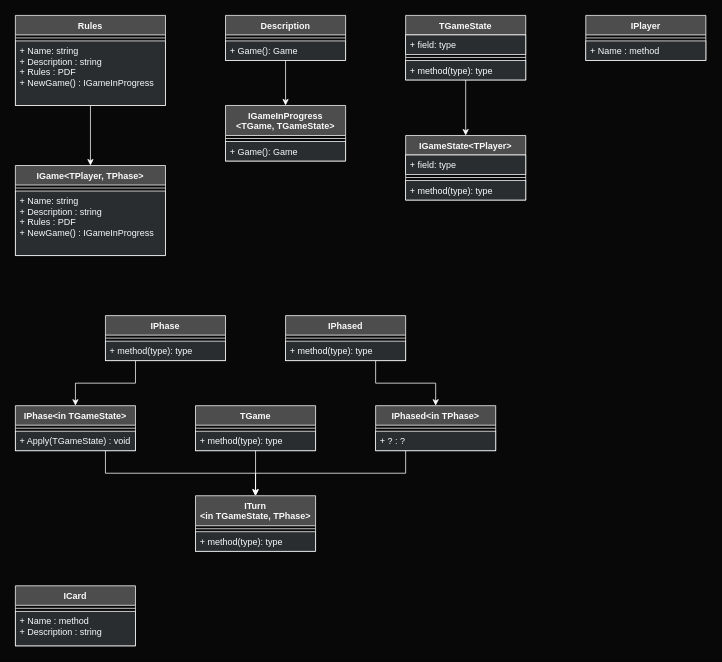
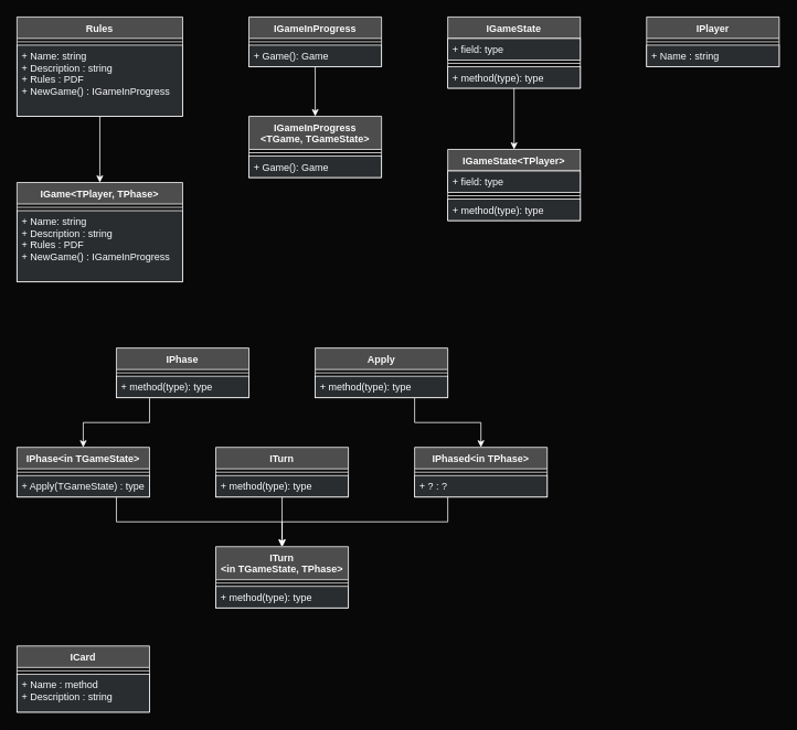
  <mxCell id="0" />
  <mxCell id="1" parent="0" />
  <mxCell id="2" style="edgeStyle=orthogonalEdgeStyle;rounded=0;orthogonalLoop=1;jettySize=auto;html=1;exitX=0.5;exitY=1;exitDx=0;exitDy=0;entryX=0.5;entryY=0;entryDx=0;entryDy=0;strokeColor=#FFFFFF;fontColor=#FAFAFA;" edge="1" parent="1" source="3" target="41"><mxGeometry relative="1" as="geometry" /></mxCell>
  <mxCell id="3" value="Rules" style="swimlane;fontStyle=1;align=center;verticalAlign=top;childLayout=stackLayout;horizontal=1;startSize=26;horizontalStack=0;resizeParent=1;resizeParentMax=0;resizeLast=0;collapsible=1;marginBottom=0;strokeColor=#FFFFFF;fillColor=#4D4D4D;fontColor=#FAFAFA;" vertex="1" parent="1"><mxGeometry x="20" y="20" width="200" height="120" as="geometry"><mxRectangle x="40" y="40" width="70" height="26" as="alternateBounds" /></mxGeometry></mxCell>
  <mxCell id="4" value="" style="line;strokeWidth=1;fillColor=#dae8fc;align=left;verticalAlign=middle;spacingTop=-1;spacingLeft=3;spacingRight=3;rotatable=0;labelPosition=right;points=[];portConstraint=eastwest;strokeColor=#FFFFFF;fontColor=#FAFAFA;" vertex="1" parent="3"><mxGeometry y="26" width="200" height="8" as="geometry" /></mxCell>
  <mxCell id="5" value="+ Name: string&#10;+ Description : string&#10;+ Rules : PDF&#10;+ NewGame() : IGameInProgress&#10;" style="text;strokeColor=#FFFFFF;fillColor=#2A2D30;align=left;verticalAlign=top;spacingLeft=4;spacingRight=4;overflow=hidden;rotatable=0;points=[[0,0.5],[1,0.5]];portConstraint=eastwest;gradientColor=none;fontColor=#FAFAFA;" vertex="1" parent="3"><mxGeometry y="34" width="200" height="86" as="geometry" /></mxCell>
  <mxCell id="6" value="IGameInProgress&#10;&lt;TGame, TGameState&gt;" style="swimlane;fontStyle=1;align=center;verticalAlign=top;childLayout=stackLayout;horizontal=1;startSize=40;horizontalStack=0;resizeParent=1;resizeParentMax=0;resizeLast=0;collapsible=1;marginBottom=0;strokeColor=#FFFFFF;fillColor=#4D4D4D;fontColor=#FAFAFA;" vertex="1" parent="1"><mxGeometry x="300" y="140" width="160" height="74" as="geometry"><mxRectangle x="320" y="160" width="260" height="26" as="alternateBounds" /></mxGeometry></mxCell>
  <mxCell id="7" value="" style="line;strokeWidth=1;fillColor=#dae8fc;align=left;verticalAlign=middle;spacingTop=-1;spacingLeft=3;spacingRight=3;rotatable=0;labelPosition=right;points=[];portConstraint=eastwest;strokeColor=#FFFFFF;fontColor=#FAFAFA;" vertex="1" parent="6"><mxGeometry y="40" width="160" height="8" as="geometry" /></mxCell>
  <mxCell id="8" value="+ Game(): Game" style="text;strokeColor=#FFFFFF;fillColor=#2A2D30;align=left;verticalAlign=top;spacingLeft=4;spacingRight=4;overflow=hidden;rotatable=0;points=[[0,0.5],[1,0.5]];portConstraint=eastwest;gradientColor=none;fontColor=#FAFAFA;" vertex="1" parent="6"><mxGeometry y="48" width="160" height="26" as="geometry" /></mxCell>
  <mxCell id="9" style="edgeStyle=orthogonalEdgeStyle;rounded=0;orthogonalLoop=1;jettySize=auto;html=1;exitX=0.5;exitY=1;exitDx=0;exitDy=0;entryX=0.5;entryY=0;entryDx=0;entryDy=0;strokeColor=#FFFFFF;fontColor=#FAFAFA;" edge="1" parent="1" source="10" target="14"><mxGeometry relative="1" as="geometry" /></mxCell>
- <mxCell id="10" value="TGameState" style="swimlane;fontStyle=1;align=center;verticalAlign=top;childLayout=stackLayout;horizontal=1;startSize=26;horizontalStack=0;resizeParent=1;resizeParentMax=0;resizeLast=0;collapsible=1;marginBottom=0;strokeColor=#FFFFFF;fillColor=#4D4D4D;fontColor=#FAFAFA;" vertex="1" parent="1"><mxGeometry x="540" y="20" width="160" height="86" as="geometry" /></mxCell>
+ <mxCell id="10" value="IGameState" style="swimlane;fontStyle=1;align=center;verticalAlign=top;childLayout=stackLayout;horizontal=1;startSize=26;horizontalStack=0;resizeParent=1;resizeParentMax=0;resizeLast=0;collapsible=1;marginBottom=0;strokeColor=#FFFFFF;fillColor=#4D4D4D;fontColor=#FAFAFA;" vertex="1" parent="1"><mxGeometry x="540" y="20" width="160" height="86" as="geometry" /></mxCell>
  <mxCell id="11" value="+ field: type" style="text;strokeColor=#FFFFFF;fillColor=#2A2D30;align=left;verticalAlign=top;spacingLeft=4;spacingRight=4;overflow=hidden;rotatable=0;points=[[0,0.5],[1,0.5]];portConstraint=eastwest;gradientColor=none;fontColor=#FAFAFA;" vertex="1" parent="10"><mxGeometry y="26" width="160" height="26" as="geometry" /></mxCell>
  <mxCell id="12" value="" style="line;strokeWidth=1;fillColor=#dae8fc;align=left;verticalAlign=middle;spacingTop=-1;spacingLeft=3;spacingRight=3;rotatable=0;labelPosition=right;points=[];portConstraint=eastwest;strokeColor=#FFFFFF;fontColor=#FAFAFA;" vertex="1" parent="10"><mxGeometry y="52" width="160" height="8" as="geometry" /></mxCell>
  <mxCell id="13" value="+ method(type): type" style="text;strokeColor=#FFFFFF;fillColor=#2A2D30;align=left;verticalAlign=top;spacingLeft=4;spacingRight=4;overflow=hidden;rotatable=0;points=[[0,0.5],[1,0.5]];portConstraint=eastwest;gradientColor=none;fontColor=#FAFAFA;" vertex="1" parent="10"><mxGeometry y="60" width="160" height="26" as="geometry" /></mxCell>
  <mxCell id="14" value="IGameState&lt;TPlayer&gt;" style="swimlane;fontStyle=1;align=center;verticalAlign=top;childLayout=stackLayout;horizontal=1;startSize=26;horizontalStack=0;resizeParent=1;resizeParentMax=0;resizeLast=0;collapsible=1;marginBottom=0;strokeColor=#FFFFFF;fillColor=#4D4D4D;fontColor=#FAFAFA;" vertex="1" parent="1"><mxGeometry x="540" y="180" width="160" height="86" as="geometry" /></mxCell>
  <mxCell id="15" value="+ field: type" style="text;strokeColor=#FFFFFF;fillColor=#2A2D30;align=left;verticalAlign=top;spacingLeft=4;spacingRight=4;overflow=hidden;rotatable=0;points=[[0,0.5],[1,0.5]];portConstraint=eastwest;gradientColor=none;fontColor=#FAFAFA;" vertex="1" parent="14"><mxGeometry y="26" width="160" height="26" as="geometry" /></mxCell>
  <mxCell id="16" value="" style="line;strokeWidth=1;fillColor=#dae8fc;align=left;verticalAlign=middle;spacingTop=-1;spacingLeft=3;spacingRight=3;rotatable=0;labelPosition=right;points=[];portConstraint=eastwest;strokeColor=#FFFFFF;fontColor=#FAFAFA;" vertex="1" parent="14"><mxGeometry y="52" width="160" height="8" as="geometry" /></mxCell>
  <mxCell id="17" value="+ method(type): type" style="text;strokeColor=#FFFFFF;fillColor=#2A2D30;align=left;verticalAlign=top;spacingLeft=4;spacingRight=4;overflow=hidden;rotatable=0;points=[[0,0.5],[1,0.5]];portConstraint=eastwest;gradientColor=none;fontColor=#FAFAFA;" vertex="1" parent="14"><mxGeometry y="60" width="160" height="26" as="geometry" /></mxCell>
  <mxCell id="18" style="edgeStyle=orthogonalEdgeStyle;rounded=0;orthogonalLoop=1;jettySize=auto;html=1;exitX=0.25;exitY=1;exitDx=0;exitDy=0;entryX=0.5;entryY=0;entryDx=0;entryDy=0;strokeColor=#FFFFFF;fontColor=#FAFAFA;" edge="1" parent="1" source="19" target="23"><mxGeometry relative="1" as="geometry" /></mxCell>
  <mxCell id="19" value="IPhase" style="swimlane;fontStyle=1;align=center;verticalAlign=top;childLayout=stackLayout;horizontal=1;startSize=26;horizontalStack=0;resizeParent=1;resizeParentMax=0;resizeLast=0;collapsible=1;marginBottom=0;strokeColor=#FFFFFF;fillColor=#4D4D4D;fontColor=#FAFAFA;" vertex="1" parent="1"><mxGeometry x="140" y="420" width="160" height="60" as="geometry" /></mxCell>
  <mxCell id="20" value="" style="line;strokeWidth=1;fillColor=#dae8fc;align=left;verticalAlign=middle;spacingTop=-1;spacingLeft=3;spacingRight=3;rotatable=0;labelPosition=right;points=[];portConstraint=eastwest;strokeColor=#FFFFFF;fontColor=#FAFAFA;" vertex="1" parent="19"><mxGeometry y="26" width="160" height="8" as="geometry" /></mxCell>
  <mxCell id="21" value="+ method(type): type" style="text;strokeColor=#FFFFFF;fillColor=#2A2D30;align=left;verticalAlign=top;spacingLeft=4;spacingRight=4;overflow=hidden;rotatable=0;points=[[0,0.5],[1,0.5]];portConstraint=eastwest;gradientColor=none;fontColor=#FAFAFA;" vertex="1" parent="19"><mxGeometry y="34" width="160" height="26" as="geometry" /></mxCell>
  <mxCell id="22" style="edgeStyle=orthogonalEdgeStyle;rounded=0;orthogonalLoop=1;jettySize=auto;html=1;exitX=0.75;exitY=1;exitDx=0;exitDy=0;entryX=0.5;entryY=0;entryDx=0;entryDy=0;strokeColor=#FFFFFF;fontColor=#FAFAFA;" edge="1" parent="1" source="23" target="38"><mxGeometry relative="1" as="geometry" /></mxCell>
  <mxCell id="23" value="IPhase&lt;in TGameState&gt;" style="swimlane;fontStyle=1;align=center;verticalAlign=top;childLayout=stackLayout;horizontal=1;startSize=26;horizontalStack=0;resizeParent=1;resizeParentMax=0;resizeLast=0;collapsible=1;marginBottom=0;strokeColor=#FFFFFF;fillColor=#4D4D4D;fontColor=#FAFAFA;" vertex="1" parent="1"><mxGeometry x="20" y="540" width="160" height="60" as="geometry" /></mxCell>
  <mxCell id="24" value="" style="line;strokeWidth=1;fillColor=#dae8fc;align=left;verticalAlign=middle;spacingTop=-1;spacingLeft=3;spacingRight=3;rotatable=0;labelPosition=right;points=[];portConstraint=eastwest;strokeColor=#FFFFFF;fontColor=#FAFAFA;" vertex="1" parent="23"><mxGeometry y="26" width="160" height="8" as="geometry" /></mxCell>
- <mxCell id="25" value="+ Apply(TGameState) : void" style="text;strokeColor=#FFFFFF;fillColor=#2A2D30;align=left;verticalAlign=top;spacingLeft=4;spacingRight=4;overflow=hidden;rotatable=0;points=[[0,0.5],[1,0.5]];portConstraint=eastwest;gradientColor=none;fontColor=#FAFAFA;" vertex="1" parent="23"><mxGeometry y="34" width="160" height="26" as="geometry" /></mxCell>
+ <mxCell id="25" value="+ Apply(TGameState) : type" style="text;strokeColor=#FFFFFF;fillColor=#2A2D30;align=left;verticalAlign=top;spacingLeft=4;spacingRight=4;overflow=hidden;rotatable=0;points=[[0,0.5],[1,0.5]];portConstraint=eastwest;gradientColor=none;fontColor=#FAFAFA;" vertex="1" parent="23"><mxGeometry y="34" width="160" height="26" as="geometry" /></mxCell>
  <mxCell id="26" style="edgeStyle=orthogonalEdgeStyle;rounded=0;orthogonalLoop=1;jettySize=auto;html=1;exitX=0.75;exitY=1;exitDx=0;exitDy=0;entryX=0.5;entryY=0;entryDx=0;entryDy=0;strokeColor=#FFFFFF;fontColor=#FAFAFA;" edge="1" parent="1" source="27" target="31"><mxGeometry relative="1" as="geometry" /></mxCell>
- <mxCell id="27" value="IPhased" style="swimlane;fontStyle=1;align=center;verticalAlign=top;childLayout=stackLayout;horizontal=1;startSize=26;horizontalStack=0;resizeParent=1;resizeParentMax=0;resizeLast=0;collapsible=1;marginBottom=0;strokeColor=#FFFFFF;fillColor=#4D4D4D;fontColor=#FAFAFA;" vertex="1" parent="1"><mxGeometry x="380" y="420" width="160" height="60" as="geometry" /></mxCell>
+ <mxCell id="27" value="Apply" style="swimlane;fontStyle=1;align=center;verticalAlign=top;childLayout=stackLayout;horizontal=1;startSize=26;horizontalStack=0;resizeParent=1;resizeParentMax=0;resizeLast=0;collapsible=1;marginBottom=0;strokeColor=#FFFFFF;fillColor=#4D4D4D;fontColor=#FAFAFA;" vertex="1" parent="1"><mxGeometry x="380" y="420" width="160" height="60" as="geometry" /></mxCell>
  <mxCell id="28" value="" style="line;strokeWidth=1;fillColor=#dae8fc;align=left;verticalAlign=middle;spacingTop=-1;spacingLeft=3;spacingRight=3;rotatable=0;labelPosition=right;points=[];portConstraint=eastwest;strokeColor=#FFFFFF;fontColor=#FAFAFA;" vertex="1" parent="27"><mxGeometry y="26" width="160" height="8" as="geometry" /></mxCell>
  <mxCell id="29" value="+ method(type): type" style="text;strokeColor=#FFFFFF;fillColor=#2A2D30;align=left;verticalAlign=top;spacingLeft=4;spacingRight=4;overflow=hidden;rotatable=0;points=[[0,0.5],[1,0.5]];portConstraint=eastwest;gradientColor=none;fontColor=#FAFAFA;" vertex="1" parent="27"><mxGeometry y="34" width="160" height="26" as="geometry" /></mxCell>
  <mxCell id="30" style="edgeStyle=orthogonalEdgeStyle;rounded=0;orthogonalLoop=1;jettySize=auto;html=1;exitX=0.25;exitY=1;exitDx=0;exitDy=0;entryX=0.5;entryY=0;entryDx=0;entryDy=0;strokeColor=#FFFFFF;fontColor=#FAFAFA;" edge="1" parent="1" source="31" target="38"><mxGeometry relative="1" as="geometry" /></mxCell>
  <mxCell id="31" value="IPhased&lt;in TPhase&gt;" style="swimlane;fontStyle=1;align=center;verticalAlign=top;childLayout=stackLayout;horizontal=1;startSize=26;horizontalStack=0;resizeParent=1;resizeParentMax=0;resizeLast=0;collapsible=1;marginBottom=0;strokeColor=#FFFFFF;fillColor=#4D4D4D;fontColor=#FAFAFA;" vertex="1" parent="1"><mxGeometry x="500" y="540" width="160" height="60" as="geometry" /></mxCell>
  <mxCell id="32" value="" style="line;strokeWidth=1;fillColor=#dae8fc;align=left;verticalAlign=middle;spacingTop=-1;spacingLeft=3;spacingRight=3;rotatable=0;labelPosition=right;points=[];portConstraint=eastwest;strokeColor=#FFFFFF;fontColor=#FAFAFA;" vertex="1" parent="31"><mxGeometry y="26" width="160" height="8" as="geometry" /></mxCell>
  <mxCell id="33" value="+ ? : ?" style="text;strokeColor=#FFFFFF;fillColor=#2A2D30;align=left;verticalAlign=top;spacingLeft=4;spacingRight=4;overflow=hidden;rotatable=0;points=[[0,0.5],[1,0.5]];portConstraint=eastwest;gradientColor=none;fontColor=#FAFAFA;" vertex="1" parent="31"><mxGeometry y="34" width="160" height="26" as="geometry" /></mxCell>
  <mxCell id="34" style="edgeStyle=orthogonalEdgeStyle;rounded=0;orthogonalLoop=1;jettySize=auto;html=1;exitX=0.5;exitY=1;exitDx=0;exitDy=0;strokeColor=#FFFFFF;fontColor=#FAFAFA;" edge="1" parent="1" source="35"><mxGeometry relative="1" as="geometry"><mxPoint x="339.81" y="660" as="targetPoint" /></mxGeometry></mxCell>
- <mxCell id="35" value="TGame" style="swimlane;fontStyle=1;align=center;verticalAlign=top;childLayout=stackLayout;horizontal=1;startSize=26;horizontalStack=0;resizeParent=1;resizeParentMax=0;resizeLast=0;collapsible=1;marginBottom=0;strokeColor=#FFFFFF;fillColor=#4D4D4D;fontColor=#FAFAFA;" vertex="1" parent="1"><mxGeometry x="260" y="540" width="160" height="60" as="geometry" /></mxCell>
+ <mxCell id="35" value="ITurn" style="swimlane;fontStyle=1;align=center;verticalAlign=top;childLayout=stackLayout;horizontal=1;startSize=26;horizontalStack=0;resizeParent=1;resizeParentMax=0;resizeLast=0;collapsible=1;marginBottom=0;strokeColor=#FFFFFF;fillColor=#4D4D4D;fontColor=#FAFAFA;" vertex="1" parent="1"><mxGeometry x="260" y="540" width="160" height="60" as="geometry" /></mxCell>
  <mxCell id="36" value="" style="line;strokeWidth=1;fillColor=#dae8fc;align=left;verticalAlign=middle;spacingTop=-1;spacingLeft=3;spacingRight=3;rotatable=0;labelPosition=right;points=[];portConstraint=eastwest;strokeColor=#FFFFFF;fontColor=#FAFAFA;" vertex="1" parent="35"><mxGeometry y="26" width="160" height="8" as="geometry" /></mxCell>
  <mxCell id="37" value="+ method(type): type" style="text;strokeColor=#FFFFFF;fillColor=#2A2D30;align=left;verticalAlign=top;spacingLeft=4;spacingRight=4;overflow=hidden;rotatable=0;points=[[0,0.5],[1,0.5]];portConstraint=eastwest;gradientColor=none;fontColor=#FAFAFA;" vertex="1" parent="35"><mxGeometry y="34" width="160" height="26" as="geometry" /></mxCell>
  <mxCell id="38" value="ITurn&#10;&lt;in TGameState, TPhase&gt;" style="swimlane;fontStyle=1;align=center;verticalAlign=top;childLayout=stackLayout;horizontal=1;startSize=40;horizontalStack=0;resizeParent=1;resizeParentMax=0;resizeLast=0;collapsible=1;marginBottom=0;strokeColor=#FFFFFF;fillColor=#4D4D4D;fontColor=#FAFAFA;" vertex="1" parent="1"><mxGeometry x="260" y="660" width="160" height="74" as="geometry" /></mxCell>
  <mxCell id="39" value="" style="line;strokeWidth=1;fillColor=#dae8fc;align=left;verticalAlign=middle;spacingTop=-1;spacingLeft=3;spacingRight=3;rotatable=0;labelPosition=right;points=[];portConstraint=eastwest;strokeColor=#FFFFFF;fontColor=#FAFAFA;" vertex="1" parent="38"><mxGeometry y="40" width="160" height="8" as="geometry" /></mxCell>
  <mxCell id="40" value="+ method(type): type" style="text;strokeColor=#FFFFFF;fillColor=#2A2D30;align=left;verticalAlign=top;spacingLeft=4;spacingRight=4;overflow=hidden;rotatable=0;points=[[0,0.5],[1,0.5]];portConstraint=eastwest;gradientColor=none;fontColor=#FAFAFA;" vertex="1" parent="38"><mxGeometry y="48" width="160" height="26" as="geometry" /></mxCell>
  <mxCell id="41" value="IGame&lt;TPlayer, TPhase&gt;" style="swimlane;fontStyle=1;align=center;verticalAlign=top;childLayout=stackLayout;horizontal=1;startSize=26;horizontalStack=0;resizeParent=1;resizeParentMax=0;resizeLast=0;collapsible=1;marginBottom=0;strokeColor=#FFFFFF;fillColor=#4D4D4D;fontColor=#FAFAFA;" vertex="1" parent="1"><mxGeometry x="20" y="220" width="200" height="120" as="geometry" /></mxCell>
  <mxCell id="42" value="" style="line;strokeWidth=1;fillColor=#dae8fc;align=left;verticalAlign=middle;spacingTop=-1;spacingLeft=3;spacingRight=3;rotatable=0;labelPosition=right;points=[];portConstraint=eastwest;strokeColor=#FFFFFF;fontColor=#FAFAFA;" vertex="1" parent="41"><mxGeometry y="26" width="200" height="8" as="geometry" /></mxCell>
  <mxCell id="43" value="+ Name: string&#10;+ Description : string&#10;+ Rules : PDF&#10;+ NewGame() : IGameInProgress&#10;" style="text;strokeColor=#FFFFFF;fillColor=#2A2D30;align=left;verticalAlign=top;spacingLeft=4;spacingRight=4;overflow=hidden;rotatable=0;points=[[0,0.5],[1,0.5]];portConstraint=eastwest;gradientColor=none;fontColor=#FAFAFA;" vertex="1" parent="41"><mxGeometry y="34" width="200" height="86" as="geometry" /></mxCell>
  <mxCell id="44" style="edgeStyle=orthogonalEdgeStyle;rounded=0;orthogonalLoop=1;jettySize=auto;html=1;exitX=0.5;exitY=1;exitDx=0;exitDy=0;entryX=0.5;entryY=0;entryDx=0;entryDy=0;strokeColor=#FFFFFF;fontColor=#FAFAFA;" edge="1" parent="1" source="45" target="6"><mxGeometry relative="1" as="geometry" /></mxCell>
- <mxCell id="45" value="Description" style="swimlane;fontStyle=1;align=center;verticalAlign=top;childLayout=stackLayout;horizontal=1;startSize=26;horizontalStack=0;resizeParent=1;resizeParentMax=0;resizeLast=0;collapsible=1;marginBottom=0;strokeColor=#FFFFFF;fillColor=#4D4D4D;fontColor=#FAFAFA;" vertex="1" parent="1"><mxGeometry x="300" y="20" width="160" height="60" as="geometry" /></mxCell>
+ <mxCell id="45" value="IGameInProgress" style="swimlane;fontStyle=1;align=center;verticalAlign=top;childLayout=stackLayout;horizontal=1;startSize=26;horizontalStack=0;resizeParent=1;resizeParentMax=0;resizeLast=0;collapsible=1;marginBottom=0;strokeColor=#FFFFFF;fillColor=#4D4D4D;fontColor=#FAFAFA;" vertex="1" parent="1"><mxGeometry x="300" y="20" width="160" height="60" as="geometry" /></mxCell>
  <mxCell id="46" value="" style="line;strokeWidth=1;fillColor=#dae8fc;align=left;verticalAlign=middle;spacingTop=-1;spacingLeft=3;spacingRight=3;rotatable=0;labelPosition=right;points=[];portConstraint=eastwest;strokeColor=#FFFFFF;fontColor=#FAFAFA;" vertex="1" parent="45"><mxGeometry y="26" width="160" height="8" as="geometry" /></mxCell>
  <mxCell id="47" value="+ Game(): Game" style="text;strokeColor=#FFFFFF;fillColor=#2A2D30;align=left;verticalAlign=top;spacingLeft=4;spacingRight=4;overflow=hidden;rotatable=0;points=[[0,0.5],[1,0.5]];portConstraint=eastwest;gradientColor=none;fontColor=#FAFAFA;" vertex="1" parent="45"><mxGeometry y="34" width="160" height="26" as="geometry" /></mxCell>
  <mxCell id="48" value="IPlayer" style="swimlane;fontStyle=1;align=center;verticalAlign=top;childLayout=stackLayout;horizontal=1;startSize=26;horizontalStack=0;resizeParent=1;resizeParentMax=0;resizeLast=0;collapsible=1;marginBottom=0;strokeColor=#FFFFFF;fillColor=#4D4D4D;fontColor=#FAFAFA;" vertex="1" parent="1"><mxGeometry x="780" y="20" width="160" height="60" as="geometry" /></mxCell>
  <mxCell id="49" value="" style="line;strokeWidth=1;fillColor=#dae8fc;align=left;verticalAlign=middle;spacingTop=-1;spacingLeft=3;spacingRight=3;rotatable=0;labelPosition=right;points=[];portConstraint=eastwest;strokeColor=#FFFFFF;fontColor=#FAFAFA;" vertex="1" parent="48"><mxGeometry y="26" width="160" height="8" as="geometry" /></mxCell>
- <mxCell id="50" value="+ Name : method&#10;" style="text;strokeColor=#FFFFFF;fillColor=#2A2D30;align=left;verticalAlign=top;spacingLeft=4;spacingRight=4;overflow=hidden;rotatable=0;points=[[0,0.5],[1,0.5]];portConstraint=eastwest;gradientColor=none;fontColor=#FAFAFA;" vertex="1" parent="48"><mxGeometry y="34" width="160" height="26" as="geometry" /></mxCell>
+ <mxCell id="50" value="+ Name : string&#10;" style="text;strokeColor=#FFFFFF;fillColor=#2A2D30;align=left;verticalAlign=top;spacingLeft=4;spacingRight=4;overflow=hidden;rotatable=0;points=[[0,0.5],[1,0.5]];portConstraint=eastwest;gradientColor=none;fontColor=#FAFAFA;" vertex="1" parent="48"><mxGeometry y="34" width="160" height="26" as="geometry" /></mxCell>
  <mxCell id="51" value="ICard" style="swimlane;fontStyle=1;align=center;verticalAlign=top;childLayout=stackLayout;horizontal=1;startSize=26;horizontalStack=0;resizeParent=1;resizeParentMax=0;resizeLast=0;collapsible=1;marginBottom=0;strokeColor=#FFFFFF;fillColor=#4D4D4D;fontColor=#FAFAFA;" vertex="1" parent="1"><mxGeometry x="20" y="780" width="160" height="80" as="geometry" /></mxCell>
  <mxCell id="52" value="" style="line;strokeWidth=1;fillColor=#dae8fc;align=left;verticalAlign=middle;spacingTop=-1;spacingLeft=3;spacingRight=3;rotatable=0;labelPosition=right;points=[];portConstraint=eastwest;strokeColor=#FFFFFF;fontColor=#FAFAFA;" vertex="1" parent="51"><mxGeometry y="26" width="160" height="8" as="geometry" /></mxCell>
  <mxCell id="53" value="+ Name : method&#10;+ Description : string&#10;" style="text;strokeColor=#FFFFFF;fillColor=#2A2D30;align=left;verticalAlign=top;spacingLeft=4;spacingRight=4;overflow=hidden;rotatable=0;points=[[0,0.5],[1,0.5]];portConstraint=eastwest;gradientColor=none;fontColor=#FAFAFA;" vertex="1" parent="51"><mxGeometry y="34" width="160" height="46" as="geometry" /></mxCell>
